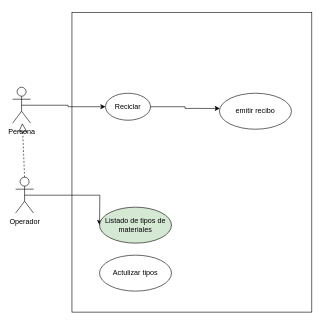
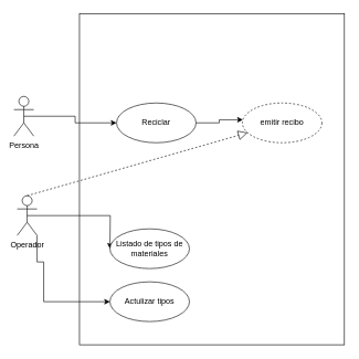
  <mxCell id="0" />
  <mxCell id="1" parent="0" />
  <mxCell id="2" value="" style="rounded=0;whiteSpace=wrap;html=1;movable=0;resizable=0;rotatable=0;deletable=0;editable=0;locked=1;connectable=0;" parent="1" vertex="1"><mxGeometry x="119" y="20" width="400" height="500" as="geometry" /></mxCell>
  <mxCell id="3" style="edgeStyle=orthogonalEdgeStyle;rounded=0;orthogonalLoop=1;jettySize=auto;html=1;exitX=0.5;exitY=0.5;exitDx=0;exitDy=0;exitPerimeter=0;entryX=0;entryY=0.5;entryDx=0;entryDy=0;" parent="1" source="4" target="5" edge="1"><mxGeometry relative="1" as="geometry" /></mxCell>
  <mxCell id="4" value="Persona" style="shape=umlActor;verticalLabelPosition=bottom;verticalAlign=top;html=1;outlineConnect=0;" parent="1" vertex="1"><mxGeometry x="20" y="145" width="30" height="60" as="geometry" /></mxCell>
- <mxCell id="5" value="Reciclar" style="ellipse;whiteSpace=wrap;html=1;" parent="1" vertex="1"><mxGeometry x="175" y="155" width="75" height="45" as="geometry" /></mxCell>
- <mxCell id="6" value="emitir recibo" style="ellipse;whiteSpace=wrap;html=1;" parent="1" vertex="1"><mxGeometry x="365" y="155" width="120" height="60" as="geometry" /></mxCell>
+ <mxCell id="5" value="Reciclar" style="ellipse;whiteSpace=wrap;html=1;" parent="1" vertex="1"><mxGeometry x="175" y="155" width="120" height="60" as="geometry" /></mxCell>
+ <mxCell id="6" value="emitir recibo" style="ellipse;whiteSpace=wrap;html=1;dashed=1;" parent="1" vertex="1"><mxGeometry x="365" y="155" width="120" height="60" as="geometry" /></mxCell>
  <mxCell id="7" style="edgeStyle=orthogonalEdgeStyle;rounded=0;orthogonalLoop=1;jettySize=auto;html=1;exitX=0.5;exitY=0.5;exitDx=0;exitDy=0;exitPerimeter=0;" parent="1" source="9" edge="1"><mxGeometry relative="1" as="geometry"><mxPoint x="165" y="375" as="targetPoint" /></mxGeometry></mxCell>
+ <mxCell id="8" style="edgeStyle=orthogonalEdgeStyle;rounded=0;orthogonalLoop=1;jettySize=auto;html=1;exitX=1;exitY=1;exitDx=0;exitDy=0;exitPerimeter=0;entryX=0;entryY=0.5;entryDx=0;entryDy=0;" parent="1" source="9" target="11" edge="1"><mxGeometry relative="1" as="geometry"><Array as="points"><mxPoint x="65" y="395" /><mxPoint x="65" y="455" /></Array></mxGeometry></mxCell>
  <mxCell id="9" value="Operador" style="shape=umlActor;verticalLabelPosition=bottom;verticalAlign=top;html=1;outlineConnect=0;" parent="1" vertex="1"><mxGeometry x="25" y="295" width="30" height="60" as="geometry" /></mxCell>
- <mxCell id="10" value="Listado de tipos de materiales" style="ellipse;whiteSpace=wrap;html=1;fillColor=#d5e8d4;" parent="1" vertex="1"><mxGeometry x="165" y="345" width="120" height="60" as="geometry" /></mxCell>
+ <mxCell id="10" value="Listado de tipos de materiales" style="ellipse;whiteSpace=wrap;html=1;" parent="1" vertex="1"><mxGeometry x="165" y="345" width="120" height="60" as="geometry" /></mxCell>
  <mxCell id="11" value="Actulizar tipos" style="ellipse;whiteSpace=wrap;html=1;" parent="1" vertex="1"><mxGeometry x="165" y="425" width="120" height="60" as="geometry" /></mxCell>
  <mxCell id="12" style="edgeStyle=orthogonalEdgeStyle;rounded=0;orthogonalLoop=1;jettySize=auto;html=1;exitX=1;exitY=0.5;exitDx=0;exitDy=0;entryX=0.006;entryY=0.422;entryDx=0;entryDy=0;entryPerimeter=0;" parent="1" source="5" target="6" edge="1"><mxGeometry relative="1" as="geometry" /></mxCell>
- <mxCell id="13" value="" style="endArrow=block;dashed=1;endFill=0;endSize=12;html=1;rounded=0;exitX=0.5;exitY=0;exitDx=0;exitDy=0;exitPerimeter=0;" edge="1" parent="1" source="9" target="4"><mxGeometry width="160" relative="1" as="geometry"><mxPoint x="-75" y="305" as="sourcePoint" /><mxPoint x="85" y="305" as="targetPoint" /></mxGeometry></mxCell>
+ <mxCell id="13" value="" style="endArrow=block;dashed=1;endFill=0;endSize=12;html=1;rounded=0;exitX=0.5;exitY=0;exitDx=0;exitDy=0;exitPerimeter=0;" edge="1" parent="1" source="9" target="6"><mxGeometry width="160" relative="1" as="geometry"><mxPoint x="-75" y="305" as="sourcePoint" /><mxPoint x="85" y="305" as="targetPoint" /></mxGeometry></mxCell>
